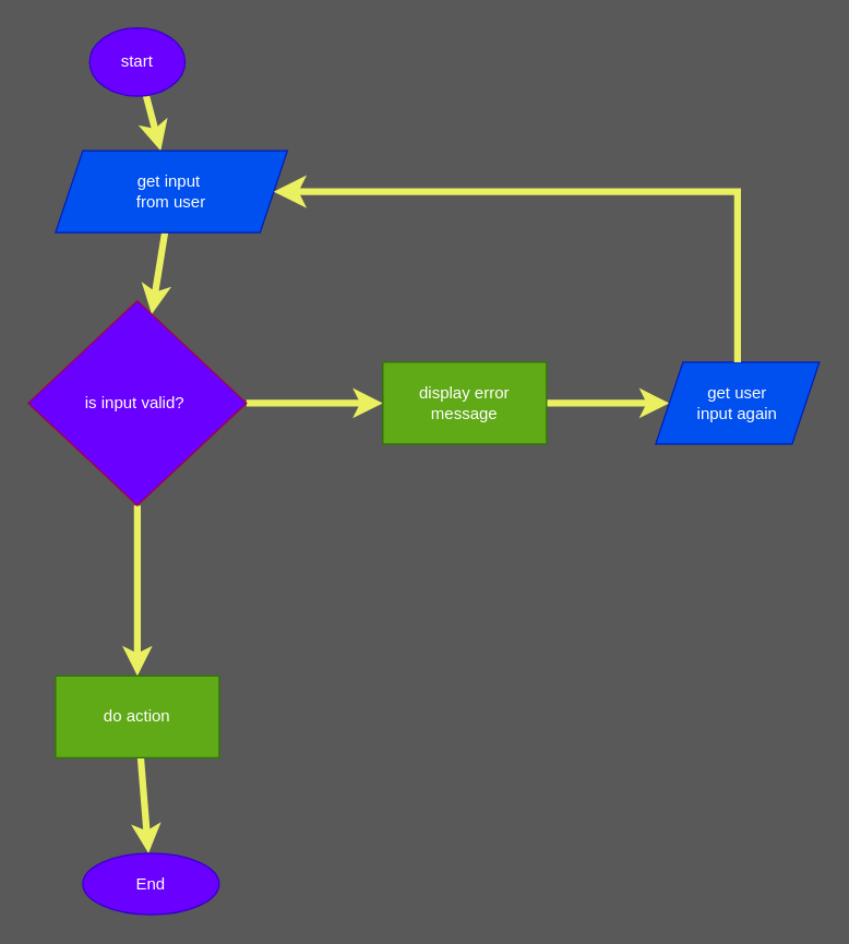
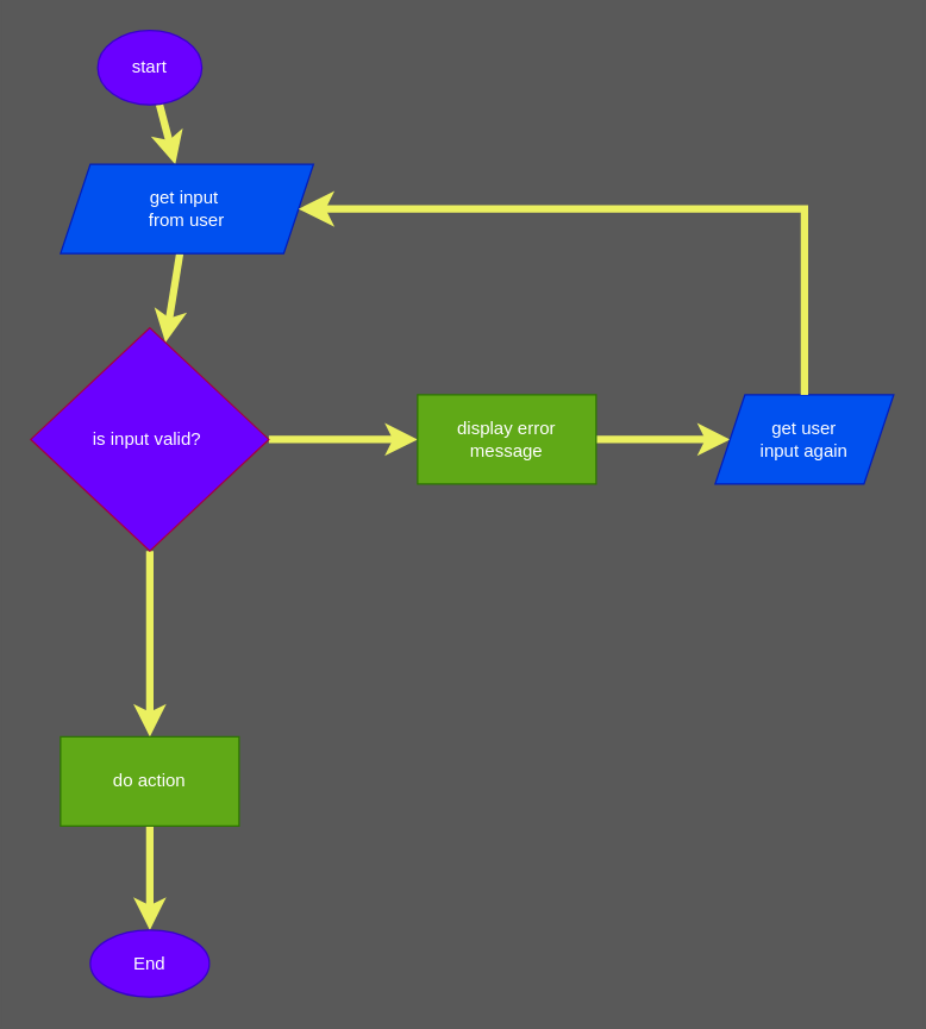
  <mxCell id="0" />
  <mxCell id="1" parent="0" />
  <mxCell id="2" value="" style="edgeStyle=none;html=1;strokeWidth=5;strokeColor=#EBF060;" edge="1" parent="1" source="3" target="5"><mxGeometry relative="1" as="geometry" /></mxCell>
  <mxCell id="3" value="start" style="ellipse;whiteSpace=wrap;html=1;fillColor=#6a00ff;fontColor=#ffffff;strokeColor=#3700CC;" vertex="1" parent="1"><mxGeometry x="65" y="20" width="70" height="50" as="geometry" /></mxCell>
  <mxCell id="4" value="" style="edgeStyle=none;html=1;strokeWidth=5;strokeColor=#EBF060;" edge="1" parent="1" source="5" target="8"><mxGeometry relative="1" as="geometry" /></mxCell>
  <mxCell id="5" value="get input&amp;nbsp;&lt;br&gt;from user" style="shape=parallelogram;perimeter=parallelogramPerimeter;whiteSpace=wrap;html=1;fixedSize=1;fillColor=#0050ef;fontColor=#ffffff;strokeColor=#001DBC;" vertex="1" parent="1"><mxGeometry x="40" y="110" width="170" height="60" as="geometry" /></mxCell>
  <mxCell id="6" value="" style="edgeStyle=none;html=1;strokeWidth=5;strokeColor=#EBF060;" edge="1" parent="1" source="8" target="10"><mxGeometry relative="1" as="geometry" /></mxCell>
  <mxCell id="7" value="" style="edgeStyle=none;html=1;strokeWidth=5;strokeColor=#EBF060;" edge="1" parent="1" source="8" target="14"><mxGeometry relative="1" as="geometry" /></mxCell>
  <mxCell id="8" value="is input valid?&amp;nbsp;" style="rhombus;whiteSpace=wrap;html=1;fillColor=#6a00ff;fontColor=#ffffff;strokeColor=#A50040;" vertex="1" parent="1"><mxGeometry x="20" y="220" width="160" height="150" as="geometry" /></mxCell>
  <mxCell id="9" value="" style="edgeStyle=none;html=1;strokeWidth=5;strokeColor=#EBF060;" edge="1" parent="1" source="10" target="11"><mxGeometry relative="1" as="geometry" /></mxCell>
  <mxCell id="10" value="display error message" style="whiteSpace=wrap;html=1;fillColor=#60a917;fontColor=#ffffff;strokeColor=#2D7600;" vertex="1" parent="1"><mxGeometry x="280" y="265" width="120" height="60" as="geometry" /></mxCell>
  <mxCell id="11" value="get user &lt;br&gt;input again" style="shape=parallelogram;perimeter=parallelogramPerimeter;whiteSpace=wrap;html=1;fixedSize=1;fillColor=#0050ef;fontColor=#ffffff;strokeColor=#001DBC;" vertex="1" parent="1"><mxGeometry x="480" y="265" width="120" height="60" as="geometry" /></mxCell>
  <mxCell id="12" value="" style="edgeStyle=segmentEdgeStyle;endArrow=classic;html=1;curved=0;rounded=0;endSize=8;startSize=8;exitX=0.5;exitY=0;exitDx=0;exitDy=0;entryX=1;entryY=0.5;entryDx=0;entryDy=0;strokeWidth=5;strokeColor=#EBF060;" edge="1" parent="1" source="11" target="5"><mxGeometry width="50" height="50" relative="1" as="geometry"><mxPoint x="365" y="340" as="sourcePoint" /><mxPoint x="415" y="290" as="targetPoint" /><Array as="points"><mxPoint x="540" y="140" /></Array></mxGeometry></mxCell>
  <mxCell id="13" value="" style="edgeStyle=none;html=1;strokeWidth=5;strokeColor=#EBF060;" edge="1" parent="1" source="14" target="15"><mxGeometry relative="1" as="geometry" /></mxCell>
  <mxCell id="14" value="do action" style="whiteSpace=wrap;html=1;fillColor=#60a917;fontColor=#ffffff;strokeColor=#2D7600;" vertex="1" parent="1"><mxGeometry x="40" y="495" width="120" height="60" as="geometry" /></mxCell>
- <mxCell id="15" value="End" style="ellipse;whiteSpace=wrap;html=1;fillColor=#6a00ff;fontColor=#ffffff;strokeColor=#3700CC;" vertex="1" parent="1"><mxGeometry x="60" y="625" width="100" height="45" as="geometry" /></mxCell>
+ <mxCell id="15" value="End" style="ellipse;whiteSpace=wrap;html=1;fillColor=#6a00ff;fontColor=#ffffff;strokeColor=#3700CC;" vertex="1" parent="1"><mxGeometry x="60" y="625" width="80" height="45" as="geometry" /></mxCell>
